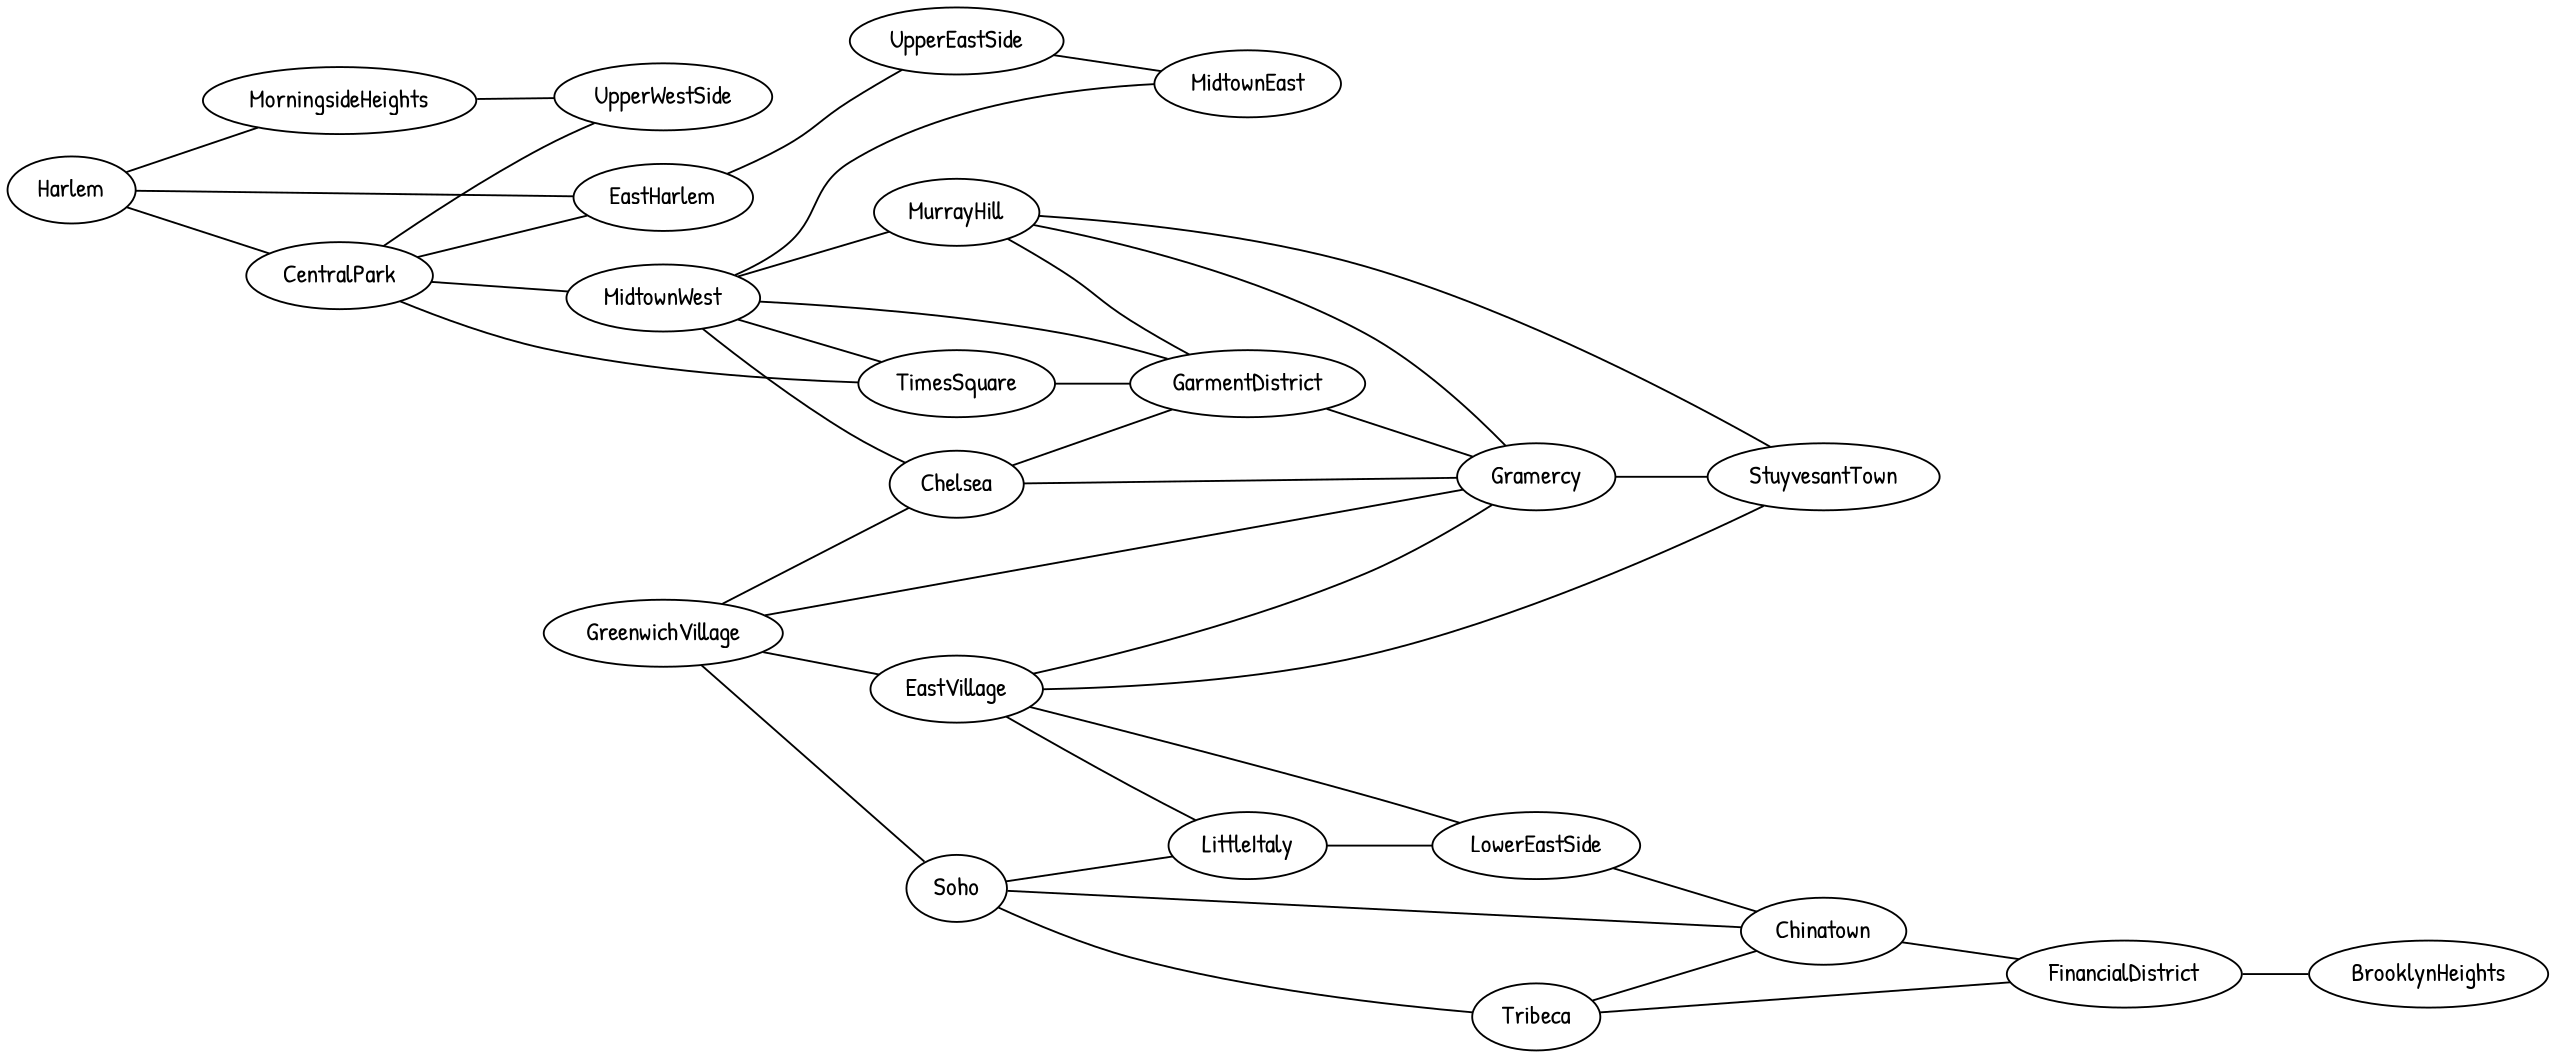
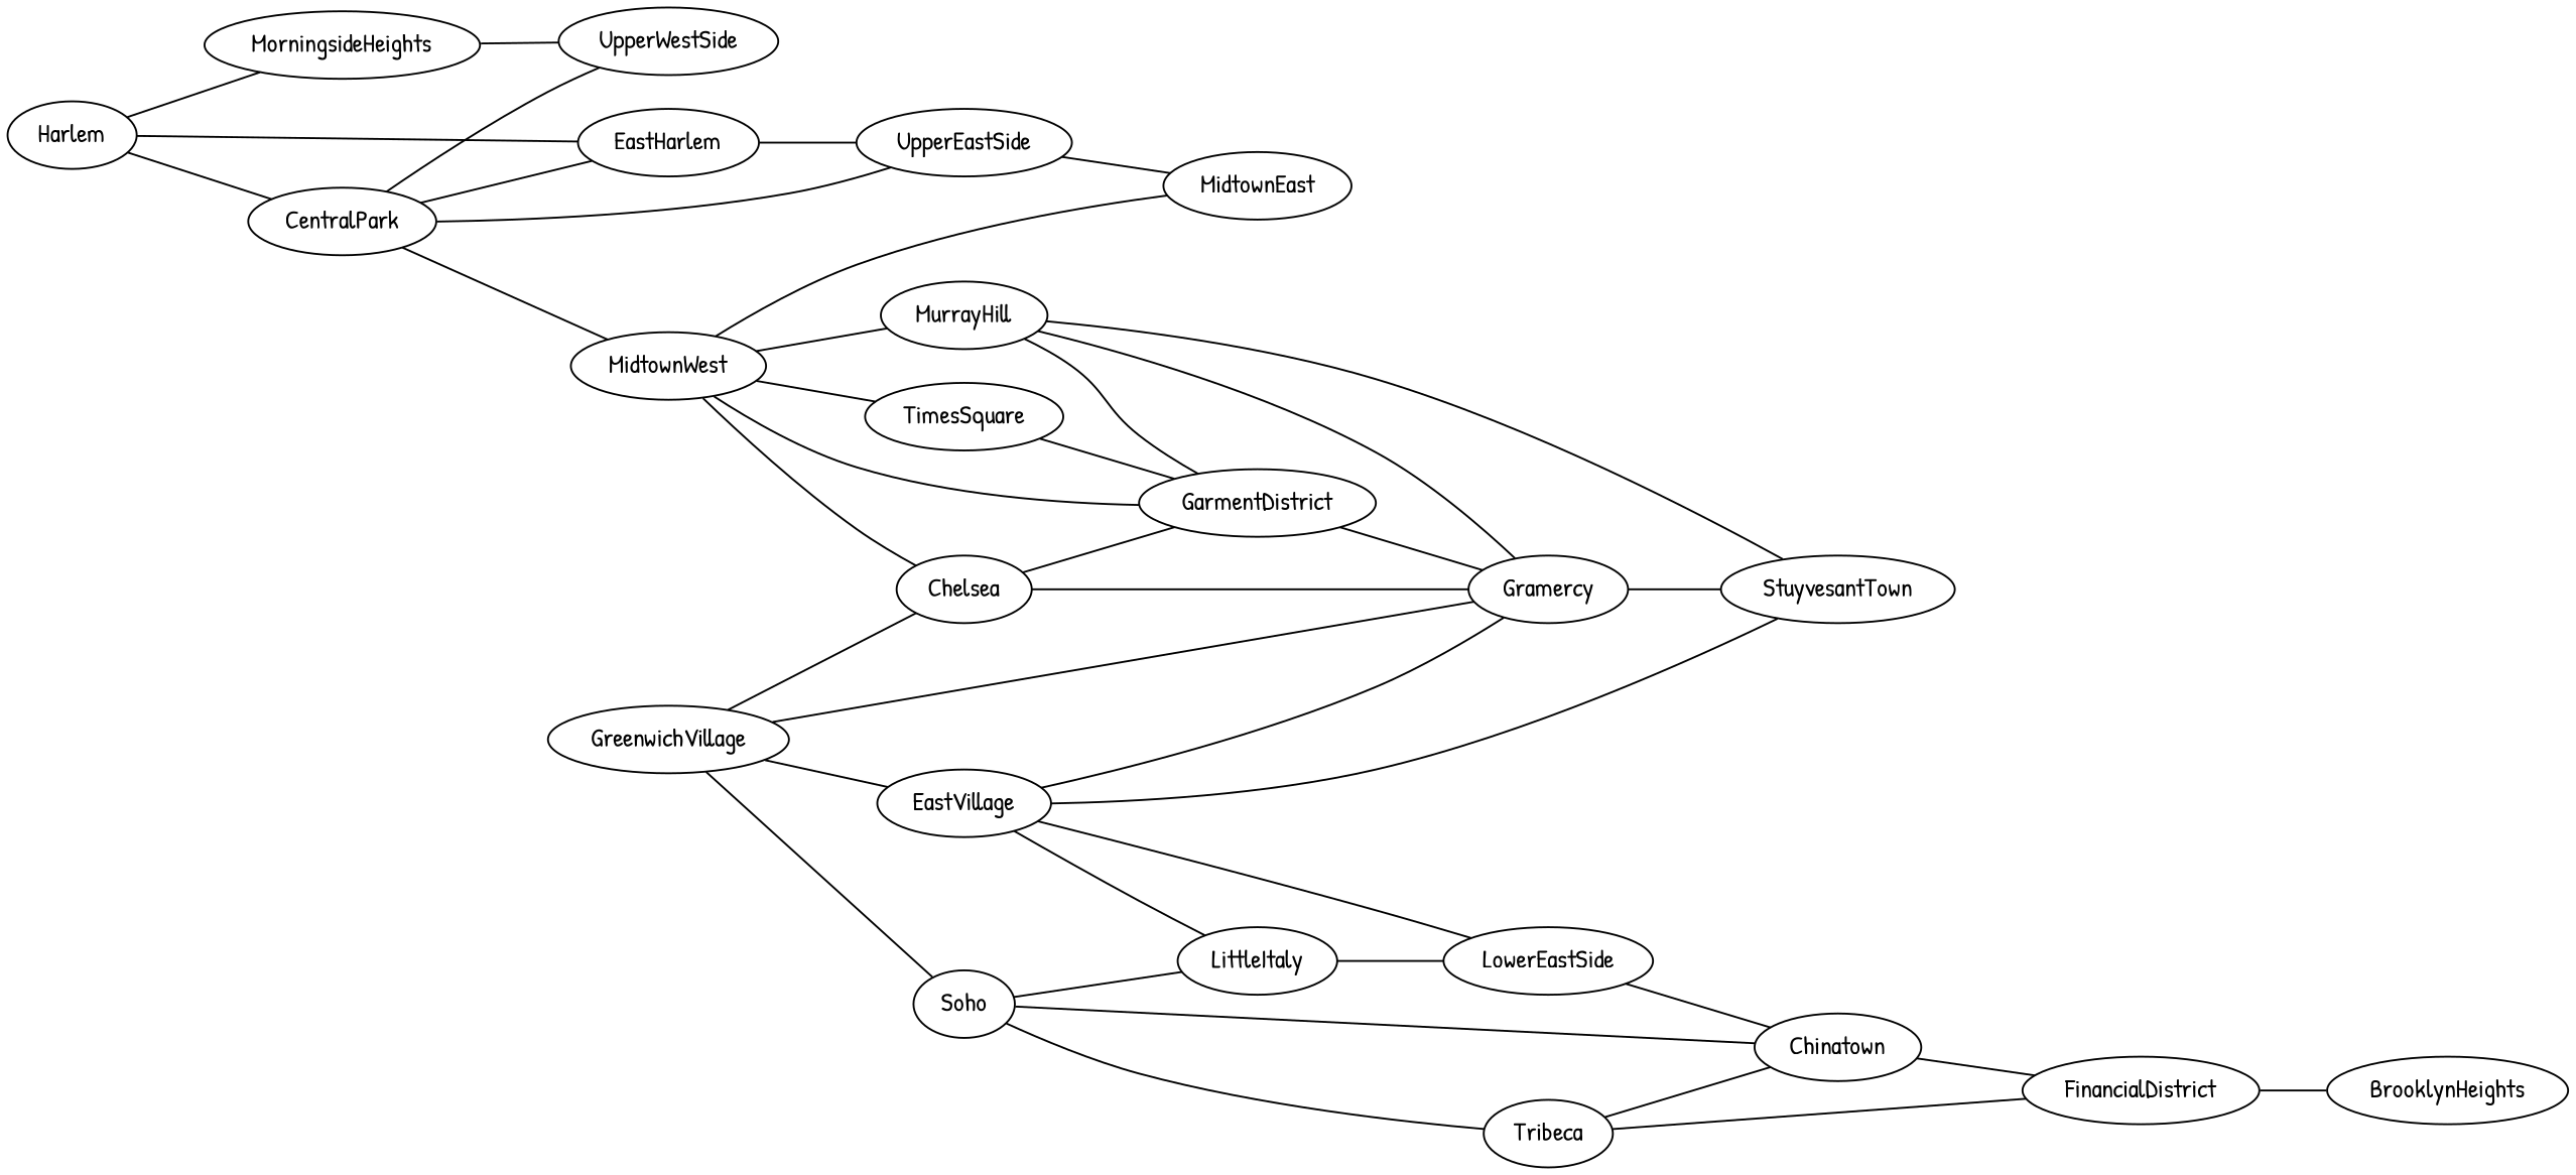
  graph {
    fontname="Patrick Hand"
    rankdir=LR
    node [fontname="Patrick Hand"]
    edge [fontname="Patrick Hand"]
    Harlem
    MorningsideHeights
    EastHarlem
    CentralPark
    UpperWestSide
    UpperEastSide
    MidtownWest
    MidtownEast
    TimesSquare
    GarmentDistrict
    MurrayHill
    Chelsea
    Gramercy
    StuyvesantTown
    GreenwichVillage
    EastVillage
    Soho
    LittleItaly
    LowerEastSide
    Tribeca
    Chinatown
    FinancialDistrict
    BrooklynHeights
    Harlem -- MorningsideHeights
    Harlem -- EastHarlem
    Harlem -- CentralPark
    MorningsideHeights -- UpperWestSide
    EastHarlem -- UpperEastSide
    CentralPark -- EastHarlem
    CentralPark -- UpperWestSide
-   CentralPark -- TimesSquare
+   CentralPark -- UpperEastSide
    CentralPark -- MidtownWest
    UpperEastSide -- MidtownEast
    MidtownWest -- MidtownEast
    MidtownWest -- TimesSquare
    MidtownWest -- GarmentDistrict
    MidtownWest -- MurrayHill
    MidtownWest -- Chelsea
    TimesSquare -- GarmentDistrict
    GarmentDistrict -- Gramercy
    MurrayHill -- GarmentDistrict
    MurrayHill -- Gramercy
    MurrayHill -- StuyvesantTown
    Chelsea -- GarmentDistrict
    Chelsea -- Gramercy
    Gramercy -- StuyvesantTown
    GreenwichVillage -- Chelsea
    GreenwichVillage -- Gramercy
    GreenwichVillage -- EastVillage
    GreenwichVillage -- Soho
    EastVillage -- Gramercy
    EastVillage -- StuyvesantTown
    EastVillage -- LittleItaly
    EastVillage -- LowerEastSide
    Soho -- LittleItaly
    Soho -- Tribeca
    Soho -- Chinatown
    LittleItaly -- LowerEastSide
    LowerEastSide -- Chinatown
    Tribeca -- Chinatown
    Tribeca -- FinancialDistrict
    Chinatown -- FinancialDistrict
    FinancialDistrict -- BrooklynHeights
  }
